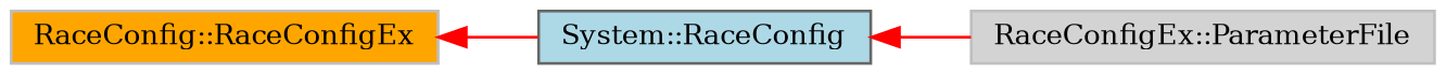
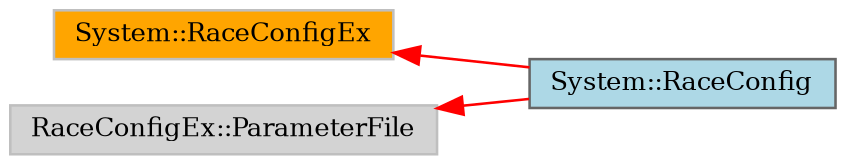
  digraph {
    fontname="DejaVu Serif"
    rankdir=LR
    node [color=grey75 fontname="DejaVu Serif" fontsize=10 shape=box style=filled]
    edge [color=red dir=back fontname="DejaVu Serif" fontsize=10 labelfontname=FreeMono labelfontsize=10 style=solid]
    n1 [color=gray40 fillcolor=lightblue fontcolor=black height=0.2 label="System::RaceConfig" width=0.4]
-   n2 [fillcolor=orange height=0.2 label="RaceConfig::RaceConfigEx" width=0.4]
+   n2 [fillcolor=orange height=0.2 label="System::RaceConfigEx" width=0.4]
    n3 [fillcolor=lightgrey height=0.2 label="RaceConfigEx::ParameterFile" width=0.4]
    n2 -> n1
-   n1 -> n3
+   n3 -> n1
  }
